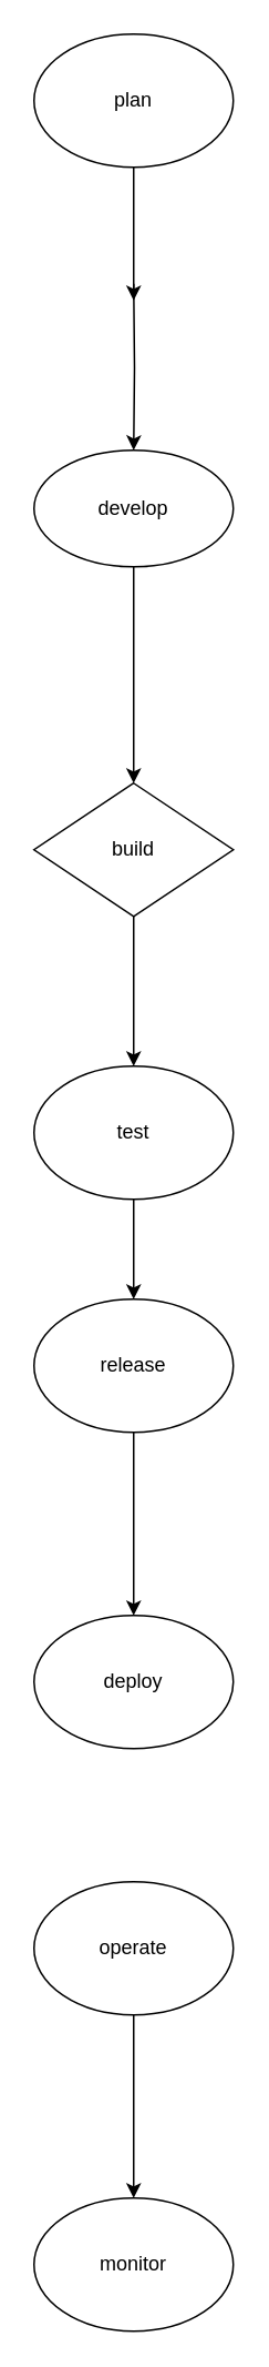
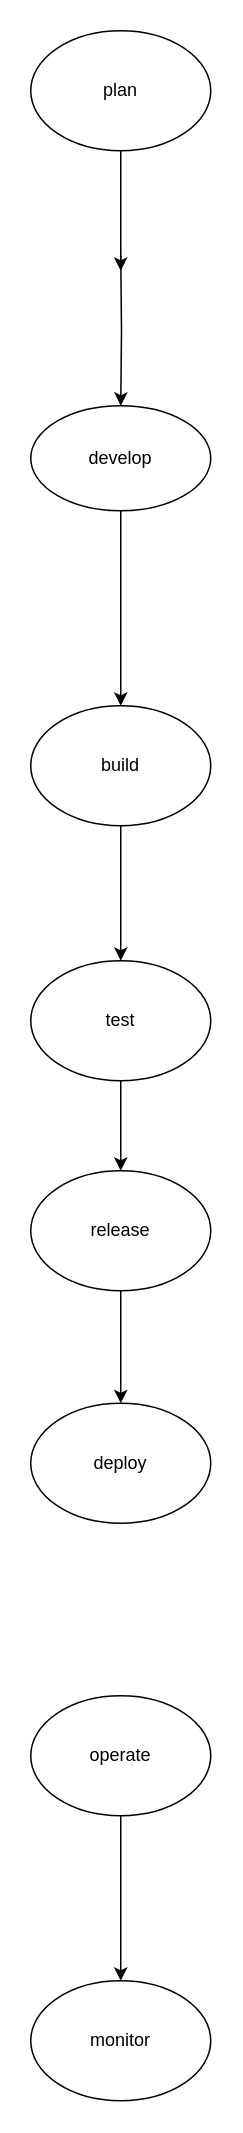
  <mxCell id="0" />
  <mxCell id="1" parent="0" />
  <mxCell id="2" style="edgeStyle=orthogonalEdgeStyle;rounded=0;orthogonalLoop=1;jettySize=auto;html=1;exitX=0.5;exitY=1;exitDx=0;exitDy=0;" edge="1" parent="1" source="3" target="5"><mxGeometry relative="1" as="geometry" /></mxCell>
  <mxCell id="3" value="develop" style="ellipse;whiteSpace=wrap;html=1;" vertex="1" parent="1"><mxGeometry x="20" y="270" width="120" height="70" as="geometry" /></mxCell>
  <mxCell id="4" style="edgeStyle=orthogonalEdgeStyle;rounded=0;orthogonalLoop=1;jettySize=auto;html=1;exitX=0.5;exitY=1;exitDx=0;exitDy=0;" edge="1" parent="1" source="5" target="7"><mxGeometry relative="1" as="geometry" /></mxCell>
- <mxCell id="5" value="build" style="rhombus;whiteSpace=wrap;html=1;" vertex="1" parent="1"><mxGeometry x="20" y="470" width="120" height="80" as="geometry" /></mxCell>
+ <mxCell id="5" value="build" style="ellipse;whiteSpace=wrap;html=1;" vertex="1" parent="1"><mxGeometry x="20" y="470" width="120" height="80" as="geometry" /></mxCell>
  <mxCell id="6" style="edgeStyle=orthogonalEdgeStyle;rounded=0;orthogonalLoop=1;jettySize=auto;html=1;exitX=0.5;exitY=1;exitDx=0;exitDy=0;" edge="1" parent="1" source="7" target="9"><mxGeometry relative="1" as="geometry" /></mxCell>
  <mxCell id="7" value="test" style="ellipse;whiteSpace=wrap;html=1;" vertex="1" parent="1"><mxGeometry x="20" y="640" width="120" height="80" as="geometry" /></mxCell>
  <mxCell id="8" style="edgeStyle=orthogonalEdgeStyle;rounded=0;orthogonalLoop=1;jettySize=auto;html=1;exitX=0.5;exitY=1;exitDx=0;exitDy=0;" edge="1" parent="1" source="9" target="10"><mxGeometry relative="1" as="geometry" /></mxCell>
  <mxCell id="9" value="release" style="ellipse;whiteSpace=wrap;html=1;" vertex="1" parent="1"><mxGeometry x="20" y="780" width="120" height="80" as="geometry" /></mxCell>
- <mxCell id="10" value="deploy" style="ellipse;whiteSpace=wrap;html=1;" vertex="1" parent="1"><mxGeometry x="20" y="970" width="120" height="80" as="geometry" /></mxCell>
+ <mxCell id="10" value="deploy" style="ellipse;whiteSpace=wrap;html=1;" vertex="1" parent="1"><mxGeometry x="20" y="935" width="120" height="80" as="geometry" /></mxCell>
  <mxCell id="11" style="edgeStyle=orthogonalEdgeStyle;rounded=0;orthogonalLoop=1;jettySize=auto;html=1;" edge="1" parent="1" source="12" target="14"><mxGeometry relative="1" as="geometry"><mxPoint x="170" y="1170" as="targetPoint" /></mxGeometry></mxCell>
  <mxCell id="12" value="operate" style="ellipse;whiteSpace=wrap;html=1;" vertex="1" parent="1"><mxGeometry x="20" y="1130" width="120" height="80" as="geometry" /></mxCell>
  <mxCell id="13" value="" style="edgeStyle=orthogonalEdgeStyle;rounded=0;orthogonalLoop=1;jettySize=auto;html=1;" edge="1" parent="1" target="3"><mxGeometry relative="1" as="geometry"><mxPoint x="80" y="170" as="sourcePoint" /></mxGeometry></mxCell>
  <mxCell id="14" value="monitor" style="ellipse;whiteSpace=wrap;html=1;" vertex="1" parent="1"><mxGeometry x="20" y="1320" width="120" height="80" as="geometry" /></mxCell>
  <mxCell id="15" value="" style="edgeStyle=orthogonalEdgeStyle;rounded=0;orthogonalLoop=1;jettySize=auto;html=1;" edge="1" parent="1" source="16"><mxGeometry relative="1" as="geometry"><mxPoint x="80" y="180" as="targetPoint" /></mxGeometry></mxCell>
  <mxCell id="16" value="plan" style="ellipse;whiteSpace=wrap;html=1;" vertex="1" parent="1"><mxGeometry x="20" y="20" width="120" height="80" as="geometry" /></mxCell>
